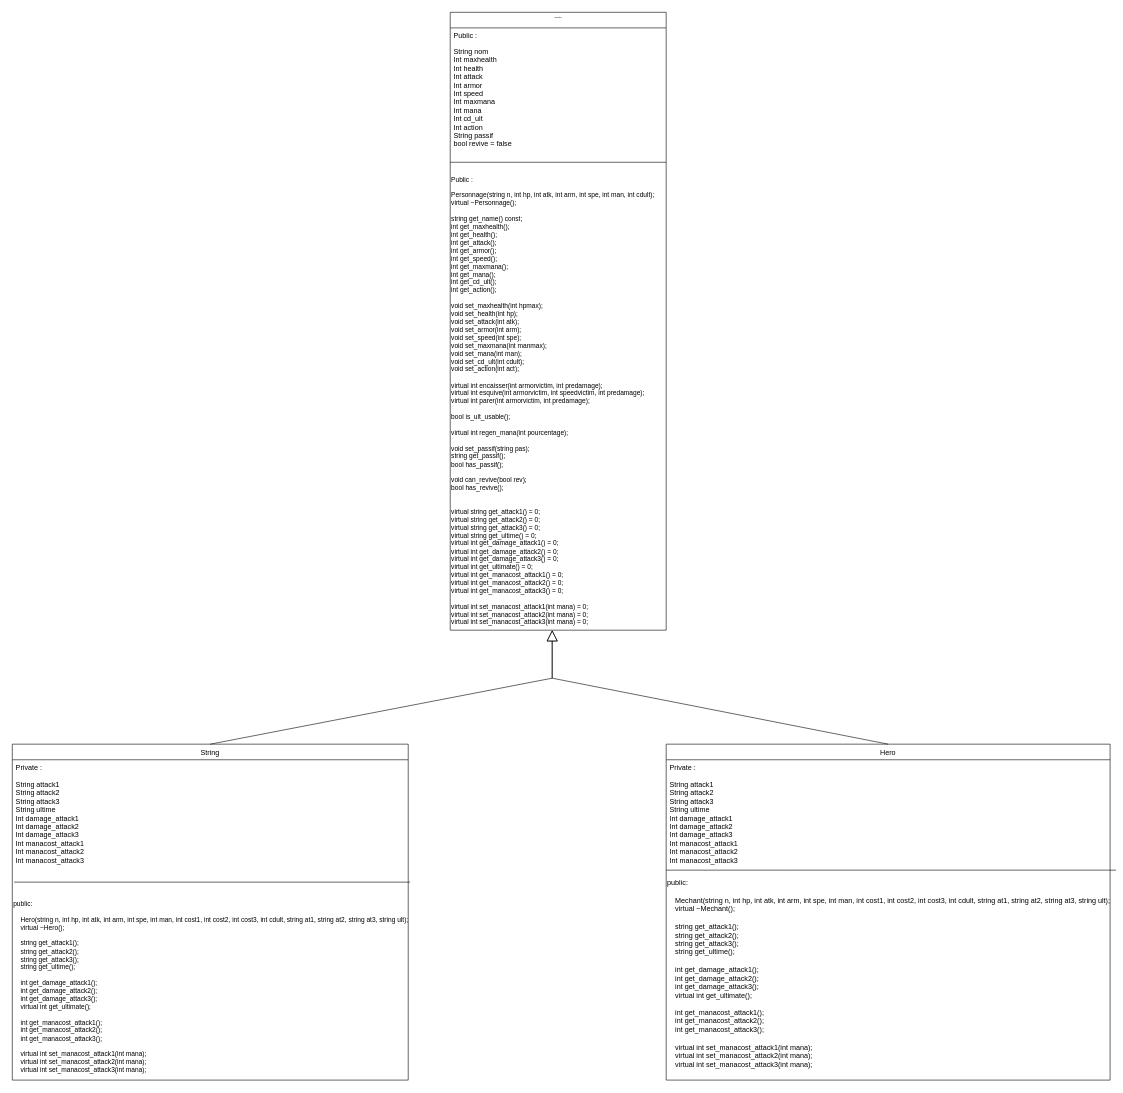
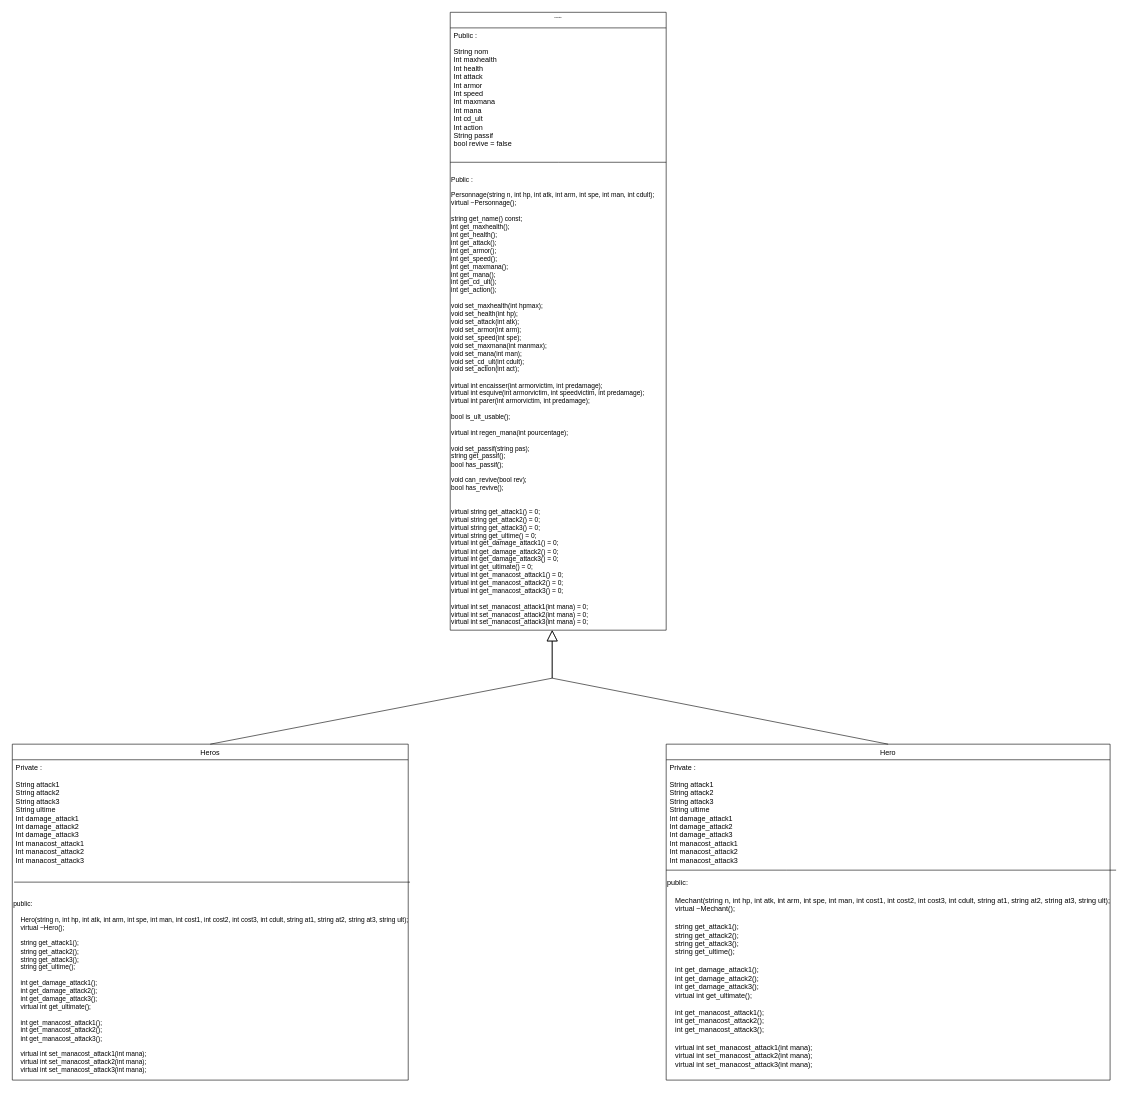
  <mxCell id="0" />
  <mxCell id="1" parent="0" />
  <mxCell id="2" value="Private" style="swimlane;fontStyle=2;align=center;verticalAlign=top;childLayout=stackLayout;horizontal=1;startSize=26;horizontalStack=0;resizeParent=1;resizeLast=0;collapsible=1;marginBottom=0;rounded=0;shadow=0;strokeWidth=1;fontSize=4;" parent="1" vertex="1"><mxGeometry x="750" width="360" height="1030" as="geometry" y="20"><mxRectangle x="230" y="140" width="160" height="26" as="alternateBounds" /></mxGeometry></mxCell>
  <mxCell id="3" value="Public :" style="text;align=left;verticalAlign=top;spacingLeft=4;spacingRight=4;overflow=hidden;rotatable=0;points=[[0,0.5],[1,0.5]];portConstraint=eastwest;" parent="2" vertex="1"><mxGeometry y="26" width="360" height="26" as="geometry" /></mxCell>
  <mxCell id="4" value="String nom&#10;Int maxhealth&#10;Int health&#10;Int attack&#10;Int armor&#10;Int speed&#10;Int maxmana&#10;Int mana&#10;Int cd_ult&#10;Int action&#10;String passif&#10;bool revive = false" style="text;align=left;verticalAlign=top;spacingLeft=4;spacingRight=4;overflow=hidden;rotatable=0;points=[[0,0.5],[1,0.5]];portConstraint=eastwest;rounded=0;shadow=0;html=0;" parent="2" vertex="1"><mxGeometry y="52" width="360" height="188" as="geometry" /></mxCell>
  <mxCell id="5" value="" style="endArrow=none;html=1;rounded=0;align=center;verticalAlign=top;endFill=0;labelBackgroundColor=none;edgeStyle=orthogonalEdgeStyle;entryX=1;entryY=0.25;entryDx=0;entryDy=0;" parent="2" source="8" target="2" edge="1"><mxGeometry relative="1" as="geometry"><mxPoint y="240" as="sourcePoint" /><mxPoint x="160" y="250" as="targetPoint" /><Array as="points"><mxPoint x="360" y="240" /></Array></mxGeometry></mxCell>
  <mxCell id="6" value="" style="resizable=0;html=1;align=right;verticalAlign=bottom;labelBackgroundColor=none;" parent="5" connectable="0" vertex="1"><mxGeometry x="1" relative="1" as="geometry" /></mxCell>
  <mxCell id="7" value="" style="endArrow=none;html=1;endSize=12;startArrow=none;startSize=14;startFill=0;edgeStyle=orthogonalEdgeStyle;align=center;verticalAlign=bottom;endFill=0;rounded=0;" parent="2" edge="1"><mxGeometry y="3" relative="1" as="geometry"><mxPoint y="250" as="sourcePoint" /><mxPoint x="360" y="250" as="targetPoint" /><Array as="points"><mxPoint x="180" y="250" /><mxPoint x="180" y="250" /></Array></mxGeometry></mxCell>
  <mxCell id="8" value="&lt;div style=&quot;font-size: 11px;&quot;&gt;&lt;font style=&quot;font-size: 11px;&quot;&gt;&lt;br&gt;&lt;/font&gt;&lt;/div&gt;&lt;div style=&quot;font-size: 11px;&quot;&gt;&lt;font style=&quot;font-size: 11px;&quot;&gt;&lt;br&gt;&lt;/font&gt;&lt;/div&gt;&lt;div style=&quot;font-size: 11px;&quot;&gt;&lt;font style=&quot;font-size: 11px;&quot;&gt;Public :&lt;/font&gt;&lt;/div&gt;&lt;div style=&quot;font-size: 11px;&quot;&gt;&lt;font style=&quot;font-size: 11px;&quot;&gt;&lt;br&gt;&lt;/font&gt;&lt;/div&gt;&lt;div style=&quot;font-size: 11px;&quot;&gt;&lt;font style=&quot;font-size: 11px;&quot;&gt;Personnage(string n, int hp, int atk, int arm, int spe, int man, int cdult);&lt;/font&gt;&lt;/div&gt;&lt;div style=&quot;font-size: 11px;&quot;&gt;&lt;font style=&quot;font-size: 11px;&quot;&gt;virtual ~Personnage();&lt;/font&gt;&lt;/div&gt;&lt;div style=&quot;font-size: 11px;&quot;&gt;&lt;font style=&quot;font-size: 11px;&quot;&gt;&lt;br&gt;&lt;/font&gt;&lt;/div&gt;&lt;div style=&quot;font-size: 11px;&quot;&gt;&lt;font style=&quot;font-size: 11px;&quot;&gt;string get_name() const;&lt;/font&gt;&lt;/div&gt;&lt;div style=&quot;font-size: 11px;&quot;&gt;&lt;font style=&quot;font-size: 11px;&quot;&gt;int get_maxhealth();&lt;/font&gt;&lt;/div&gt;&lt;div style=&quot;font-size: 11px;&quot;&gt;&lt;font style=&quot;font-size: 11px;&quot;&gt;int get_health();&lt;/font&gt;&lt;/div&gt;&lt;div style=&quot;font-size: 11px;&quot;&gt;&lt;font style=&quot;font-size: 11px;&quot;&gt;int get_attack();&lt;/font&gt;&lt;/div&gt;&lt;div style=&quot;font-size: 11px;&quot;&gt;&lt;font style=&quot;font-size: 11px;&quot;&gt;int get_armor();&lt;/font&gt;&lt;/div&gt;&lt;div style=&quot;font-size: 11px;&quot;&gt;&lt;font style=&quot;font-size: 11px;&quot;&gt;int get_speed();&lt;/font&gt;&lt;/div&gt;&lt;div style=&quot;font-size: 11px;&quot;&gt;&lt;font style=&quot;font-size: 11px;&quot;&gt;int get_maxmana();&lt;/font&gt;&lt;/div&gt;&lt;div style=&quot;font-size: 11px;&quot;&gt;&lt;font style=&quot;font-size: 11px;&quot;&gt;int get_mana();&lt;/font&gt;&lt;/div&gt;&lt;div style=&quot;font-size: 11px;&quot;&gt;&lt;font style=&quot;font-size: 11px;&quot;&gt;int get_cd_ult();&lt;/font&gt;&lt;/div&gt;&lt;div style=&quot;font-size: 11px;&quot;&gt;&lt;font style=&quot;font-size: 11px;&quot;&gt;int get_action();&lt;/font&gt;&lt;/div&gt;&lt;div style=&quot;font-size: 11px;&quot;&gt;&lt;font style=&quot;font-size: 11px;&quot;&gt;&lt;br&gt;&lt;/font&gt;&lt;/div&gt;&lt;div style=&quot;font-size: 11px;&quot;&gt;&lt;font style=&quot;font-size: 11px;&quot;&gt;void set_maxhealth(int hpmax);&lt;/font&gt;&lt;/div&gt;&lt;div style=&quot;font-size: 11px;&quot;&gt;&lt;font style=&quot;font-size: 11px;&quot;&gt;void set_health(int hp);&lt;/font&gt;&lt;/div&gt;&lt;div style=&quot;font-size: 11px;&quot;&gt;&lt;font style=&quot;font-size: 11px;&quot;&gt;void set_attack(int atk);&lt;/font&gt;&lt;/div&gt;&lt;div style=&quot;font-size: 11px;&quot;&gt;&lt;font style=&quot;font-size: 11px;&quot;&gt;void set_armor(int arm);&lt;/font&gt;&lt;/div&gt;&lt;div style=&quot;font-size: 11px;&quot;&gt;&lt;font style=&quot;font-size: 11px;&quot;&gt;void set_speed(int spe);&lt;/font&gt;&lt;/div&gt;&lt;div style=&quot;font-size: 11px;&quot;&gt;&lt;font style=&quot;font-size: 11px;&quot;&gt;void set_maxmana(int manmax);&lt;/font&gt;&lt;/div&gt;&lt;div style=&quot;font-size: 11px;&quot;&gt;&lt;font style=&quot;font-size: 11px;&quot;&gt;void set_mana(int man);&lt;/font&gt;&lt;/div&gt;&lt;div style=&quot;font-size: 11px;&quot;&gt;&lt;font style=&quot;font-size: 11px;&quot;&gt;void set_cd_ult(int cdult);&lt;/font&gt;&lt;/div&gt;&lt;div style=&quot;font-size: 11px;&quot;&gt;&lt;font style=&quot;font-size: 11px;&quot;&gt;void set_action(int act);&lt;/font&gt;&lt;/div&gt;&lt;div style=&quot;font-size: 11px;&quot;&gt;&lt;font style=&quot;font-size: 11px;&quot;&gt;&lt;br&gt;&lt;/font&gt;&lt;/div&gt;&lt;div style=&quot;font-size: 11px;&quot;&gt;&lt;font style=&quot;font-size: 11px;&quot;&gt;virtual int encaisser(int armorvictim, int predamage);&lt;/font&gt;&lt;/div&gt;&lt;div style=&quot;font-size: 11px;&quot;&gt;&lt;font style=&quot;font-size: 11px;&quot;&gt;virtual int esquive(int armorvictim, int speedvictim, int predamage);&lt;/font&gt;&lt;/div&gt;&lt;div style=&quot;font-size: 11px;&quot;&gt;&lt;font style=&quot;font-size: 11px;&quot;&gt;virtual int parer(int armorvictim, int predamage);&lt;/font&gt;&lt;/div&gt;&lt;div style=&quot;font-size: 11px;&quot;&gt;&lt;font style=&quot;font-size: 11px;&quot;&gt;&lt;br&gt;&lt;/font&gt;&lt;/div&gt;&lt;div style=&quot;font-size: 11px;&quot;&gt;&lt;font style=&quot;font-size: 11px;&quot;&gt;bool is_ult_usable();&lt;/font&gt;&lt;/div&gt;&lt;div style=&quot;font-size: 11px;&quot;&gt;&lt;font style=&quot;font-size: 11px;&quot;&gt;&lt;br&gt;&lt;/font&gt;&lt;/div&gt;&lt;div style=&quot;font-size: 11px;&quot;&gt;&lt;font style=&quot;font-size: 11px;&quot;&gt;virtual int regen_mana(int pourcentage);&lt;/font&gt;&lt;/div&gt;&lt;div style=&quot;font-size: 11px;&quot;&gt;&lt;font style=&quot;font-size: 11px;&quot;&gt;&lt;br&gt;&lt;/font&gt;&lt;/div&gt;&lt;div style=&quot;font-size: 11px;&quot;&gt;&lt;font style=&quot;font-size: 11px;&quot;&gt;void set_passif(string pas);&lt;/font&gt;&lt;/div&gt;&lt;div style=&quot;font-size: 11px;&quot;&gt;&lt;font style=&quot;font-size: 11px;&quot;&gt;string get_passif();&lt;/font&gt;&lt;/div&gt;&lt;div style=&quot;font-size: 11px;&quot;&gt;&lt;font style=&quot;font-size: 11px;&quot;&gt;bool has_passif();&lt;/font&gt;&lt;/div&gt;&lt;div style=&quot;font-size: 11px;&quot;&gt;&lt;font style=&quot;font-size: 11px;&quot;&gt;&lt;br&gt;&lt;/font&gt;&lt;/div&gt;&lt;div style=&quot;font-size: 11px;&quot;&gt;&lt;font style=&quot;font-size: 11px;&quot;&gt;void can_revive(bool rev);&lt;/font&gt;&lt;/div&gt;&lt;div style=&quot;font-size: 11px;&quot;&gt;&lt;font style=&quot;font-size: 11px;&quot;&gt;bool has_revive();&lt;/font&gt;&lt;/div&gt;&lt;div style=&quot;font-size: 11px;&quot;&gt;&lt;font style=&quot;font-size: 11px;&quot;&gt;&lt;br&gt;&lt;/font&gt;&lt;/div&gt;&lt;div style=&quot;font-size: 11px;&quot;&gt;&lt;font style=&quot;font-size: 11px;&quot;&gt;&lt;br&gt;&lt;/font&gt;&lt;/div&gt;&lt;div style=&quot;font-size: 11px;&quot;&gt;&lt;font style=&quot;font-size: 11px;&quot;&gt;virtual string get_attack1() = 0;&lt;/font&gt;&lt;/div&gt;&lt;div style=&quot;font-size: 11px;&quot;&gt;&lt;font style=&quot;font-size: 11px;&quot;&gt;virtual string get_attack2() = 0;&lt;/font&gt;&lt;/div&gt;&lt;div style=&quot;font-size: 11px;&quot;&gt;&lt;font style=&quot;font-size: 11px;&quot;&gt;virtual string get_attack3() = 0;&lt;/font&gt;&lt;/div&gt;&lt;div style=&quot;font-size: 11px;&quot;&gt;&lt;font style=&quot;font-size: 11px;&quot;&gt;virtual string get_ultime() = 0;&lt;/font&gt;&lt;/div&gt;&lt;div style=&quot;font-size: 11px;&quot;&gt;&lt;font style=&quot;font-size: 11px;&quot;&gt;virtual int get_damage_attack1() = 0;&lt;/font&gt;&lt;/div&gt;&lt;div style=&quot;font-size: 11px;&quot;&gt;&lt;font style=&quot;font-size: 11px;&quot;&gt;virtual int get_damage_attack2() = 0;&lt;/font&gt;&lt;/div&gt;&lt;div style=&quot;font-size: 11px;&quot;&gt;&lt;font style=&quot;font-size: 11px;&quot;&gt;virtual int get_damage_attack3() = 0;&lt;/font&gt;&lt;/div&gt;&lt;div style=&quot;font-size: 11px;&quot;&gt;&lt;font style=&quot;font-size: 11px;&quot;&gt;virtual int get_ultimate() = 0;&lt;span style=&quot;white-space: pre;&quot;&gt;&amp;nbsp;&amp;nbsp;&amp;nbsp;&amp;nbsp;&lt;/span&gt;&lt;/font&gt;&lt;/div&gt;&lt;div style=&quot;font-size: 11px;&quot;&gt;&lt;font style=&quot;font-size: 11px;&quot;&gt;virtual int get_manacost_attack1() = 0;&lt;/font&gt;&lt;/div&gt;&lt;div style=&quot;font-size: 11px;&quot;&gt;&lt;font style=&quot;font-size: 11px;&quot;&gt;virtual int get_manacost_attack2() = 0;&lt;/font&gt;&lt;/div&gt;&lt;div style=&quot;font-size: 11px;&quot;&gt;&lt;font style=&quot;font-size: 11px;&quot;&gt;virtual int get_manacost_attack3() = 0;&lt;/font&gt;&lt;/div&gt;&lt;div style=&quot;font-size: 11px;&quot;&gt;&lt;font style=&quot;font-size: 11px;&quot;&gt;&lt;br&gt;&lt;/font&gt;&lt;/div&gt;&lt;div style=&quot;font-size: 11px;&quot;&gt;&lt;font style=&quot;font-size: 11px;&quot;&gt;virtual int set_manacost_attack1(int mana) = 0;&lt;/font&gt;&lt;/div&gt;&lt;div style=&quot;font-size: 11px;&quot;&gt;&lt;font style=&quot;font-size: 11px;&quot;&gt;virtual int set_manacost_attack2(int mana) = 0;&lt;/font&gt;&lt;/div&gt;&lt;div style=&quot;font-size: 11px;&quot;&gt;&lt;font style=&quot;font-size: 11px;&quot;&gt;virtual int set_manacost_attack3(int mana) = 0;&lt;/font&gt;&lt;/div&gt;" style="text;html=1;align=left;verticalAlign=middle;resizable=0;points=[];autosize=1;strokeColor=none;fillColor=none;" parent="2" vertex="1"><mxGeometry y="240" width="360" height="790" as="geometry" /></mxCell>
- <mxCell id="9" value="String" style="swimlane;fontStyle=0;align=center;verticalAlign=top;childLayout=stackLayout;horizontal=1;startSize=26;horizontalStack=0;resizeParent=1;resizeLast=0;collapsible=1;marginBottom=0;rounded=0;shadow=0;strokeWidth=1;" parent="1" vertex="1"><mxGeometry x="20" y="1240" width="660" height="560" as="geometry"><mxRectangle x="130" y="380" width="160" height="26" as="alternateBounds" /></mxGeometry></mxCell>
+ <mxCell id="9" value="Heros" style="swimlane;fontStyle=0;align=center;verticalAlign=top;childLayout=stackLayout;horizontal=1;startSize=26;horizontalStack=0;resizeParent=1;resizeLast=0;collapsible=1;marginBottom=0;rounded=0;shadow=0;strokeWidth=1;" parent="1" vertex="1"><mxGeometry x="20" y="1240" width="660" height="560" as="geometry"><mxRectangle x="130" y="380" width="160" height="26" as="alternateBounds" /></mxGeometry></mxCell>
  <mxCell id="10" value="Private :&#10;&#10;String attack1&#10;String attack2&#10;String attack3&#10;String ultime&#10;Int damage_attack1&#10;Int damage_attack2&#10;Int damage_attack3&#10;Int manacost_attack1&#10;Int manacost_attack2&#10;Int manacost_attack3" style="text;align=left;verticalAlign=top;spacingLeft=4;spacingRight=4;overflow=hidden;rotatable=0;points=[[0,0.5],[1,0.5]];portConstraint=eastwest;spacingTop=0;spacing=2;" parent="9" vertex="1"><mxGeometry y="26" width="660" height="204" as="geometry" /></mxCell>
  <mxCell id="11" value="" style="endArrow=none;html=1;endSize=12;startArrow=none;startSize=14;startFill=0;edgeStyle=orthogonalEdgeStyle;align=center;verticalAlign=bottom;endFill=0;rounded=0;" parent="9" edge="1"><mxGeometry y="3" relative="1" as="geometry"><mxPoint x="3" y="230" as="sourcePoint" /><mxPoint x="663" y="230" as="targetPoint" /><Array as="points"><mxPoint x="463" y="230" /><mxPoint x="463" y="230" /></Array></mxGeometry></mxCell>
  <mxCell id="12" value="Hero" style="swimlane;fontStyle=0;align=center;verticalAlign=top;childLayout=stackLayout;horizontal=1;startSize=26;horizontalStack=0;resizeParent=1;resizeLast=0;collapsible=1;marginBottom=0;rounded=0;shadow=0;strokeWidth=1;" parent="1" vertex="1"><mxGeometry x="1110" y="1240" width="740" height="560" as="geometry"><mxRectangle x="340" y="380" width="170" height="26" as="alternateBounds" /></mxGeometry></mxCell>
  <mxCell id="13" value="Private :&#10;&#10;String attack1&#10;String attack2&#10;String attack3&#10;String ultime&#10;Int damage_attack1&#10;Int damage_attack2&#10;Int damage_attack3&#10;Int manacost_attack1&#10;Int manacost_attack2&#10;Int manacost_attack3" style="text;align=left;verticalAlign=top;spacingLeft=4;spacingRight=4;overflow=hidden;rotatable=0;points=[[0,0.5],[1,0.5]];portConstraint=eastwest;spacingTop=0;spacing=2;" parent="12" vertex="1"><mxGeometry y="26" width="740" height="192" as="geometry" /></mxCell>
  <mxCell id="14" value="" style="endArrow=none;html=1;endSize=12;startArrow=none;startSize=14;startFill=0;edgeStyle=orthogonalEdgeStyle;align=center;verticalAlign=bottom;endFill=0;rounded=0;" parent="12" edge="1"><mxGeometry y="3" relative="1" as="geometry"><mxPoint y="210" as="sourcePoint" /><mxPoint x="750" y="210" as="targetPoint" /><Array as="points"><mxPoint x="200" y="210" /><mxPoint x="200" y="210" /></Array></mxGeometry></mxCell>
  <mxCell id="15" value="&lt;div&gt;public:&lt;/div&gt;&lt;div&gt;&lt;br&gt;&lt;/div&gt;&lt;div&gt;&amp;nbsp; &amp;nbsp; Mechant(string n, int hp, int atk, int arm, int spe, int man, int cost1, int cost2, int cost3, int cdult, string at1, string at2, string at3, string ult);&lt;/div&gt;&lt;div&gt;&amp;nbsp; &amp;nbsp; virtual ~Mechant();&lt;/div&gt;&lt;div&gt;&lt;br&gt;&lt;/div&gt;&lt;div&gt;&amp;nbsp; &amp;nbsp; string get_attack1();&lt;/div&gt;&lt;div&gt;&amp;nbsp; &amp;nbsp; string get_attack2();&lt;/div&gt;&lt;div&gt;&amp;nbsp; &amp;nbsp; string get_attack3();&lt;/div&gt;&lt;div&gt;&amp;nbsp; &amp;nbsp; string get_ultime();&lt;/div&gt;&lt;div&gt;&lt;br&gt;&lt;/div&gt;&lt;div&gt;&amp;nbsp; &amp;nbsp; int get_damage_attack1();&lt;/div&gt;&lt;div&gt;&amp;nbsp; &amp;nbsp; int get_damage_attack2();&lt;/div&gt;&lt;div&gt;&amp;nbsp; &amp;nbsp; int get_damage_attack3();&lt;/div&gt;&lt;div&gt;&amp;nbsp; &amp;nbsp; virtual int get_ultimate();&lt;/div&gt;&lt;div&gt;&lt;br&gt;&lt;/div&gt;&lt;div&gt;&amp;nbsp; &amp;nbsp; int get_manacost_attack1();&lt;/div&gt;&lt;div&gt;&amp;nbsp; &amp;nbsp; int get_manacost_attack2();&lt;/div&gt;&lt;div&gt;&amp;nbsp; &amp;nbsp; int get_manacost_attack3();&lt;/div&gt;&lt;div&gt;&lt;br&gt;&lt;/div&gt;&lt;div&gt;&amp;nbsp; &amp;nbsp; virtual int set_manacost_attack1(int mana);&lt;/div&gt;&lt;div&gt;&amp;nbsp; &amp;nbsp; virtual int set_manacost_attack2(int mana);&lt;/div&gt;&lt;div&gt;&amp;nbsp; &amp;nbsp; virtual int set_manacost_attack3(int mana);&lt;/div&gt;" style="text;html=1;align=left;verticalAlign=middle;resizable=0;points=[];autosize=1;strokeColor=none;fillColor=none;" parent="12" vertex="1"><mxGeometry y="218" width="740" height="330" as="geometry" /></mxCell>
  <mxCell id="16" value="&lt;br&gt;" style="endArrow=block;endSize=16;endFill=0;html=1;rounded=0;exitX=0.5;exitY=0;exitDx=0;exitDy=0;" parent="1" source="12" edge="1"><mxGeometry width="160" relative="1" as="geometry"><mxPoint x="394" y="1010" as="sourcePoint" /><mxPoint x="920" y="1050" as="targetPoint" /><Array as="points"><mxPoint x="920" y="1130" /></Array></mxGeometry></mxCell>
  <mxCell id="17" value="&lt;br&gt;" style="endArrow=block;endSize=16;endFill=0;html=1;rounded=0;exitX=0.5;exitY=0;exitDx=0;exitDy=0;" parent="1" source="9" edge="1"><mxGeometry x="0.421" y="32" width="160" relative="1" as="geometry"><mxPoint x="220" y="380" as="sourcePoint" /><mxPoint x="920" y="1050" as="targetPoint" /><Array as="points"><mxPoint x="920" y="1130" /></Array><mxPoint x="10" y="-2" as="offset" /></mxGeometry></mxCell>
  <mxCell id="18" value="&lt;div style=&quot;font-size: 11px;&quot;&gt;&lt;font style=&quot;font-size: 11px;&quot;&gt;public:&lt;/font&gt;&lt;/div&gt;&lt;div style=&quot;font-size: 11px;&quot;&gt;&lt;font style=&quot;font-size: 11px;&quot;&gt;&lt;br&gt;&lt;/font&gt;&lt;/div&gt;&lt;div style=&quot;font-size: 11px;&quot;&gt;&lt;font style=&quot;font-size: 11px;&quot;&gt;&amp;nbsp; &amp;nbsp; Hero(string n, int hp, int atk, int arm, int spe, int man, int cost1, int cost2, int cost3, int cdult, string at1, string at2, string at3, string ult);&lt;/font&gt;&lt;/div&gt;&lt;div style=&quot;font-size: 11px;&quot;&gt;&lt;font style=&quot;font-size: 11px;&quot;&gt;&amp;nbsp; &amp;nbsp; virtual ~Hero();&lt;/font&gt;&lt;/div&gt;&lt;div style=&quot;font-size: 11px;&quot;&gt;&lt;font style=&quot;font-size: 11px;&quot;&gt;&lt;br&gt;&lt;/font&gt;&lt;/div&gt;&lt;div style=&quot;font-size: 11px;&quot;&gt;&lt;font style=&quot;font-size: 11px;&quot;&gt;&amp;nbsp; &amp;nbsp; string get_attack1();&lt;/font&gt;&lt;/div&gt;&lt;div style=&quot;font-size: 11px;&quot;&gt;&lt;font style=&quot;font-size: 11px;&quot;&gt;&amp;nbsp; &amp;nbsp; string get_attack2();&lt;/font&gt;&lt;/div&gt;&lt;div style=&quot;font-size: 11px;&quot;&gt;&lt;font style=&quot;font-size: 11px;&quot;&gt;&amp;nbsp; &amp;nbsp; string get_attack3();&lt;/font&gt;&lt;/div&gt;&lt;div style=&quot;font-size: 11px;&quot;&gt;&lt;font style=&quot;font-size: 11px;&quot;&gt;&amp;nbsp; &amp;nbsp; string get_ultime();&lt;/font&gt;&lt;/div&gt;&lt;div style=&quot;font-size: 11px;&quot;&gt;&lt;font style=&quot;font-size: 11px;&quot;&gt;&lt;br&gt;&lt;/font&gt;&lt;/div&gt;&lt;div style=&quot;font-size: 11px;&quot;&gt;&lt;font style=&quot;font-size: 11px;&quot;&gt;&amp;nbsp; &amp;nbsp; int get_damage_attack1();&lt;/font&gt;&lt;/div&gt;&lt;div style=&quot;font-size: 11px;&quot;&gt;&lt;font style=&quot;font-size: 11px;&quot;&gt;&amp;nbsp; &amp;nbsp; int get_damage_attack2();&lt;/font&gt;&lt;/div&gt;&lt;div style=&quot;font-size: 11px;&quot;&gt;&lt;font style=&quot;font-size: 11px;&quot;&gt;&amp;nbsp; &amp;nbsp; int get_damage_attack3();&lt;/font&gt;&lt;/div&gt;&lt;div style=&quot;font-size: 11px;&quot;&gt;&lt;font style=&quot;font-size: 11px;&quot;&gt;&amp;nbsp; &amp;nbsp; virtual int get_ultimate();&lt;/font&gt;&lt;/div&gt;&lt;div style=&quot;font-size: 11px;&quot;&gt;&lt;font style=&quot;font-size: 11px;&quot;&gt;&lt;br&gt;&lt;/font&gt;&lt;/div&gt;&lt;div style=&quot;font-size: 11px;&quot;&gt;&lt;font style=&quot;font-size: 11px;&quot;&gt;&amp;nbsp; &amp;nbsp; int get_manacost_attack1();&lt;/font&gt;&lt;/div&gt;&lt;div style=&quot;font-size: 11px;&quot;&gt;&lt;font style=&quot;font-size: 11px;&quot;&gt;&amp;nbsp; &amp;nbsp; int get_manacost_attack2();&lt;/font&gt;&lt;/div&gt;&lt;div style=&quot;font-size: 11px;&quot;&gt;&lt;font style=&quot;font-size: 11px;&quot;&gt;&amp;nbsp; &amp;nbsp; int get_manacost_attack3();&lt;/font&gt;&lt;/div&gt;&lt;div style=&quot;font-size: 11px;&quot;&gt;&lt;font style=&quot;font-size: 11px;&quot;&gt;&lt;br&gt;&lt;/font&gt;&lt;/div&gt;&lt;div style=&quot;font-size: 11px;&quot;&gt;&lt;font style=&quot;font-size: 11px;&quot;&gt;&amp;nbsp; &amp;nbsp; virtual int set_manacost_attack1(int mana);&lt;/font&gt;&lt;/div&gt;&lt;div style=&quot;font-size: 11px;&quot;&gt;&lt;font style=&quot;font-size: 11px;&quot;&gt;&amp;nbsp; &amp;nbsp; virtual int set_manacost_attack2(int mana);&lt;/font&gt;&lt;/div&gt;&lt;div style=&quot;font-size: 11px;&quot;&gt;&lt;font style=&quot;font-size: 11px;&quot;&gt;&amp;nbsp; &amp;nbsp; virtual int set_manacost_attack3(int mana);&lt;/font&gt;&lt;/div&gt;" style="text;html=1;align=left;verticalAlign=middle;resizable=0;points=[];autosize=1;strokeColor=none;fillColor=none;" parent="1" vertex="1"><mxGeometry x="20" y="1495" width="680" height="300" as="geometry" /></mxCell>
